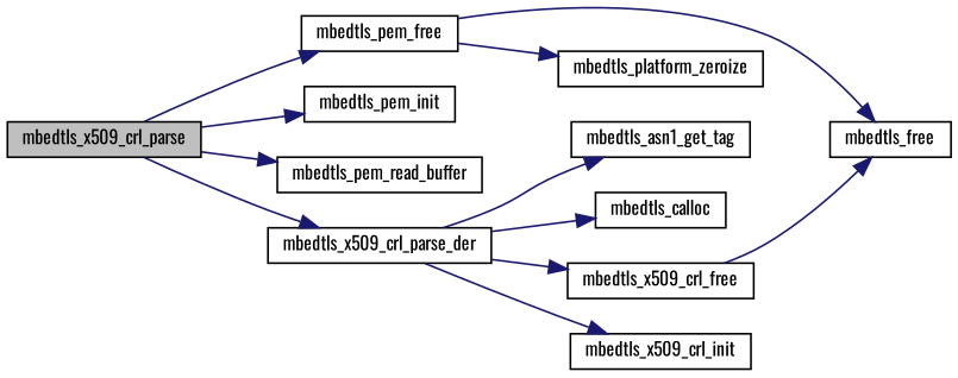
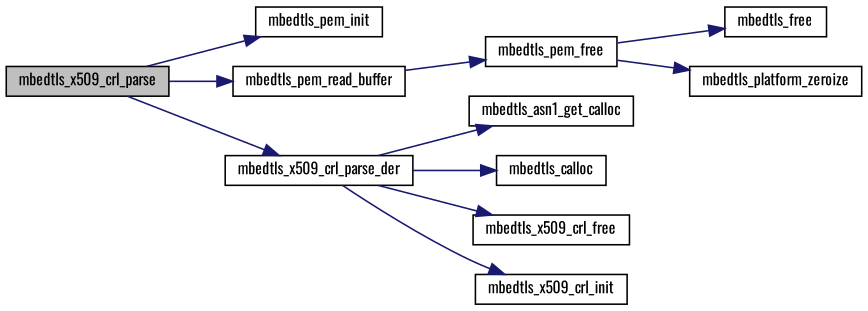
  digraph {
    fontname=Oswald
    rankdir=LR
    node [color=black fillcolor=white fontname=Oswald fontsize=10 shape=record style=filled]
    edge [color=midnightblue fontname=Oswald fontsize=10 labelfontname=Helvetica labelfontsize=10 style=solid]
    n1 [fillcolor=grey75 fontcolor=black height=0.2 label=mbedtls_x509_crl_parse width=0.4]
    n2 [height=0.2 label=mbedtls_pem_free width=0.4]
    n3 [height=0.2 label=mbedtls_pem_init width=0.4]
    n4 [height=0.2 label=mbedtls_pem_read_buffer width=0.4]
    n5 [height=0.2 label=mbedtls_x509_crl_parse_der width=0.4]
    n6 [height=0.2 label=mbedtls_free width=0.4]
    n7 [height=0.2 label=mbedtls_platform_zeroize width=0.4]
-   n8 [height=0.2 label=mbedtls_asn1_get_tag width=0.4]
+   n8 [height=0.2 label=mbedtls_asn1_get_calloc width=0.4]
    n9 [height=0.2 label=mbedtls_calloc width=0.4]
    n10 [height=0.2 label=mbedtls_x509_crl_free width=0.4]
    n11 [height=0.2 label=mbedtls_x509_crl_init width=0.4]
-   n1 -> n2
+   n4 -> n2
    n1 -> n3
    n1 -> n4
    n1 -> n5
    n2 -> n6
    n2 -> n7
    n5 -> n8
    n5 -> n9
    n5 -> n10
    n5 -> n11
-   n10 -> n6
  }
